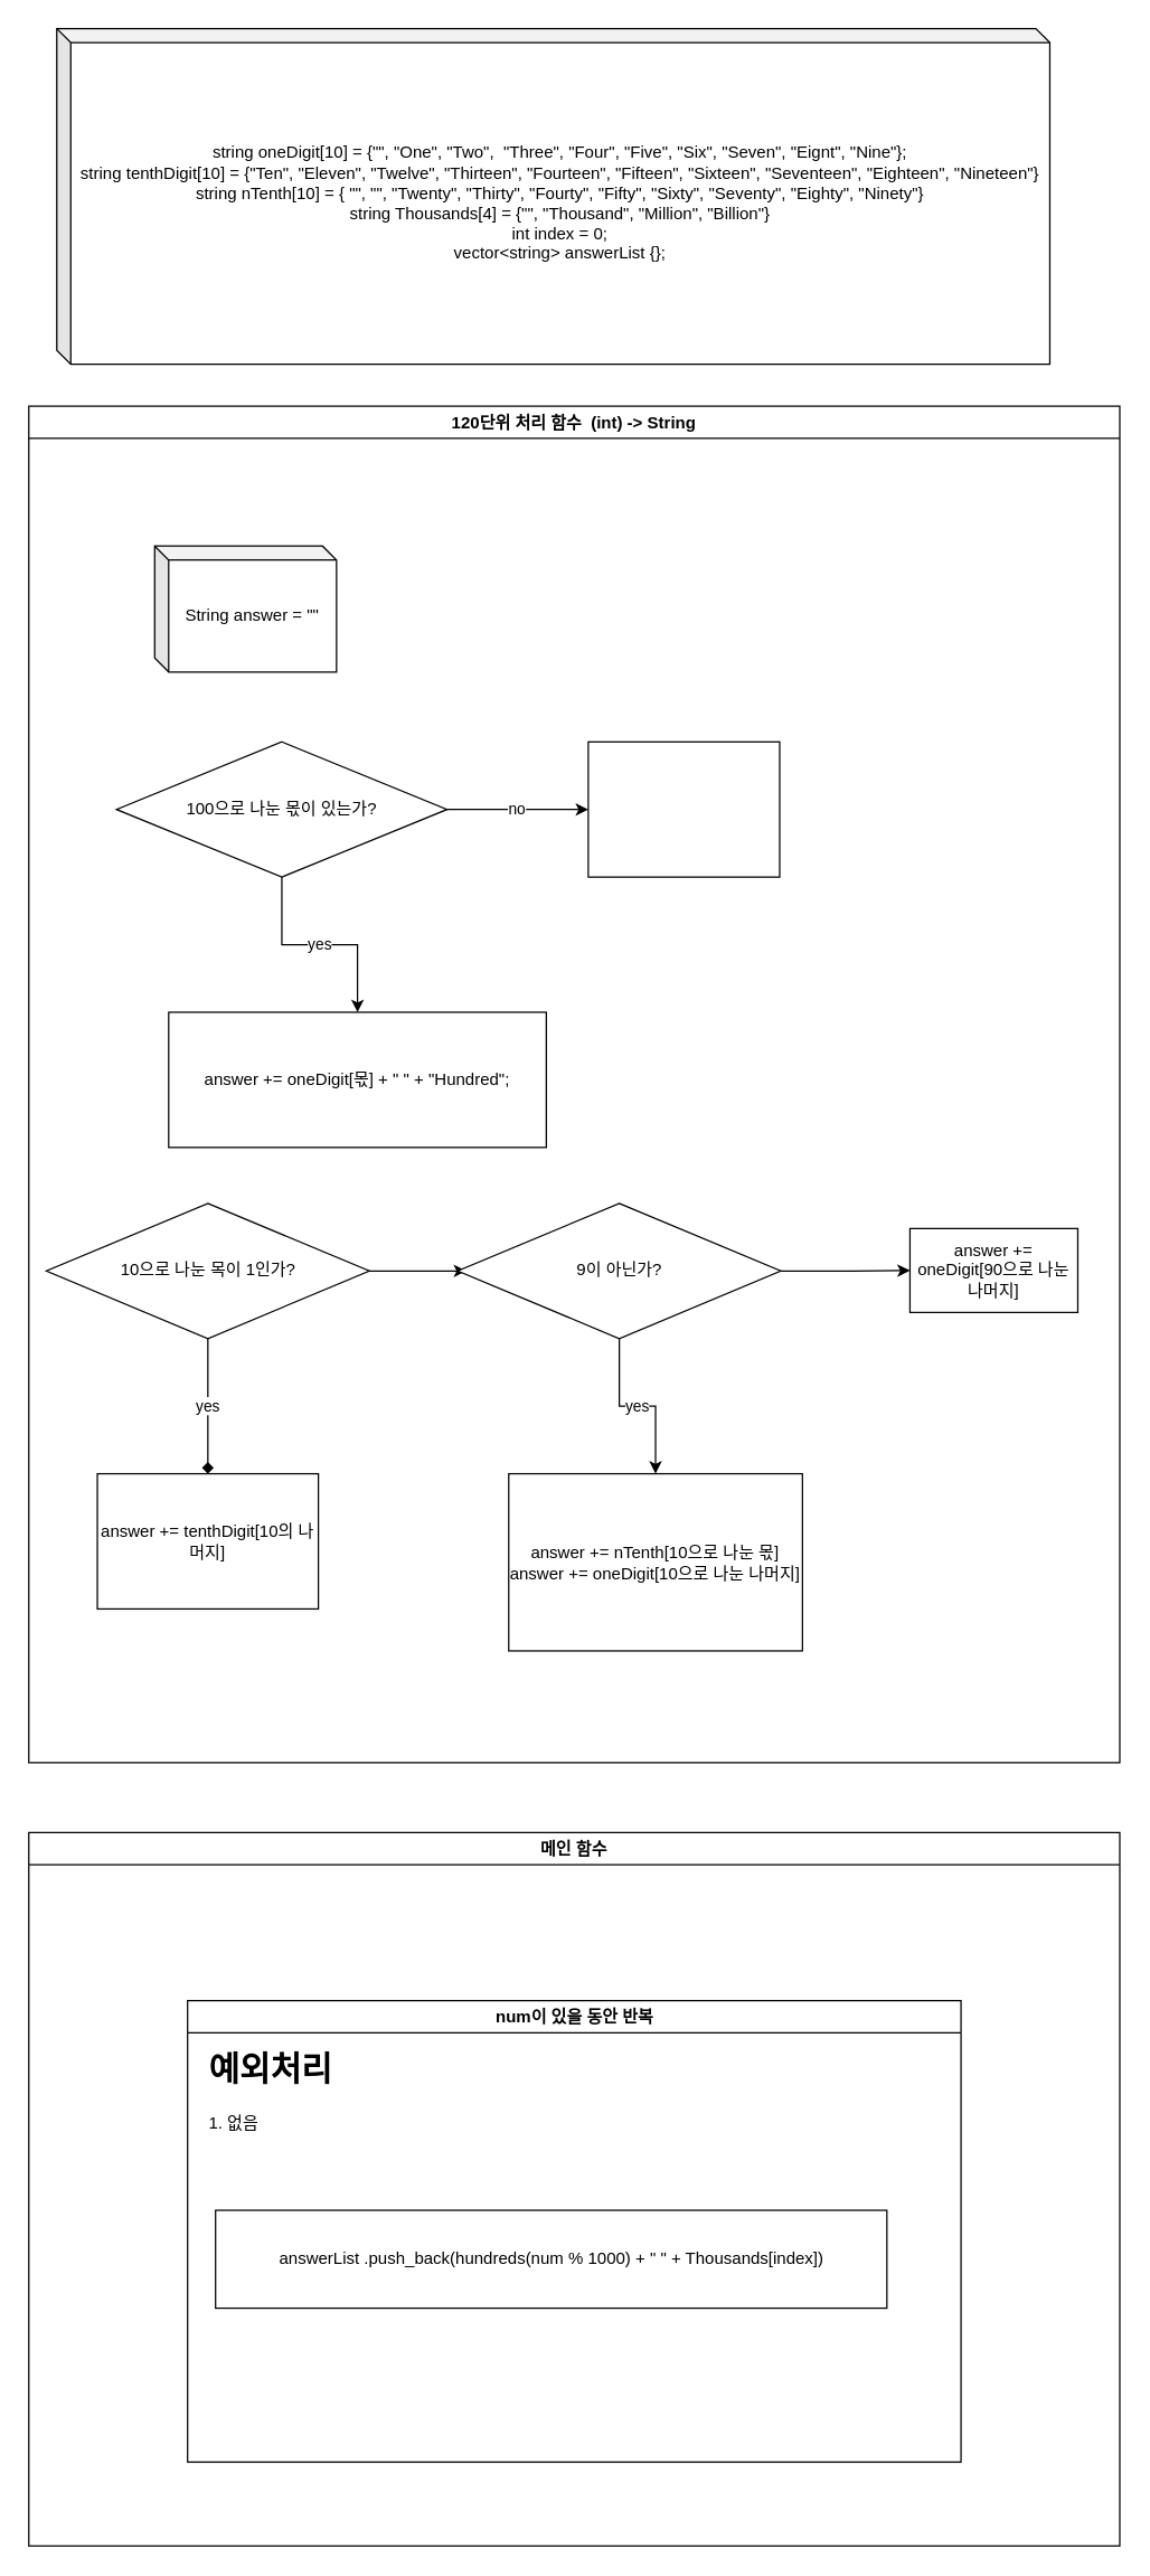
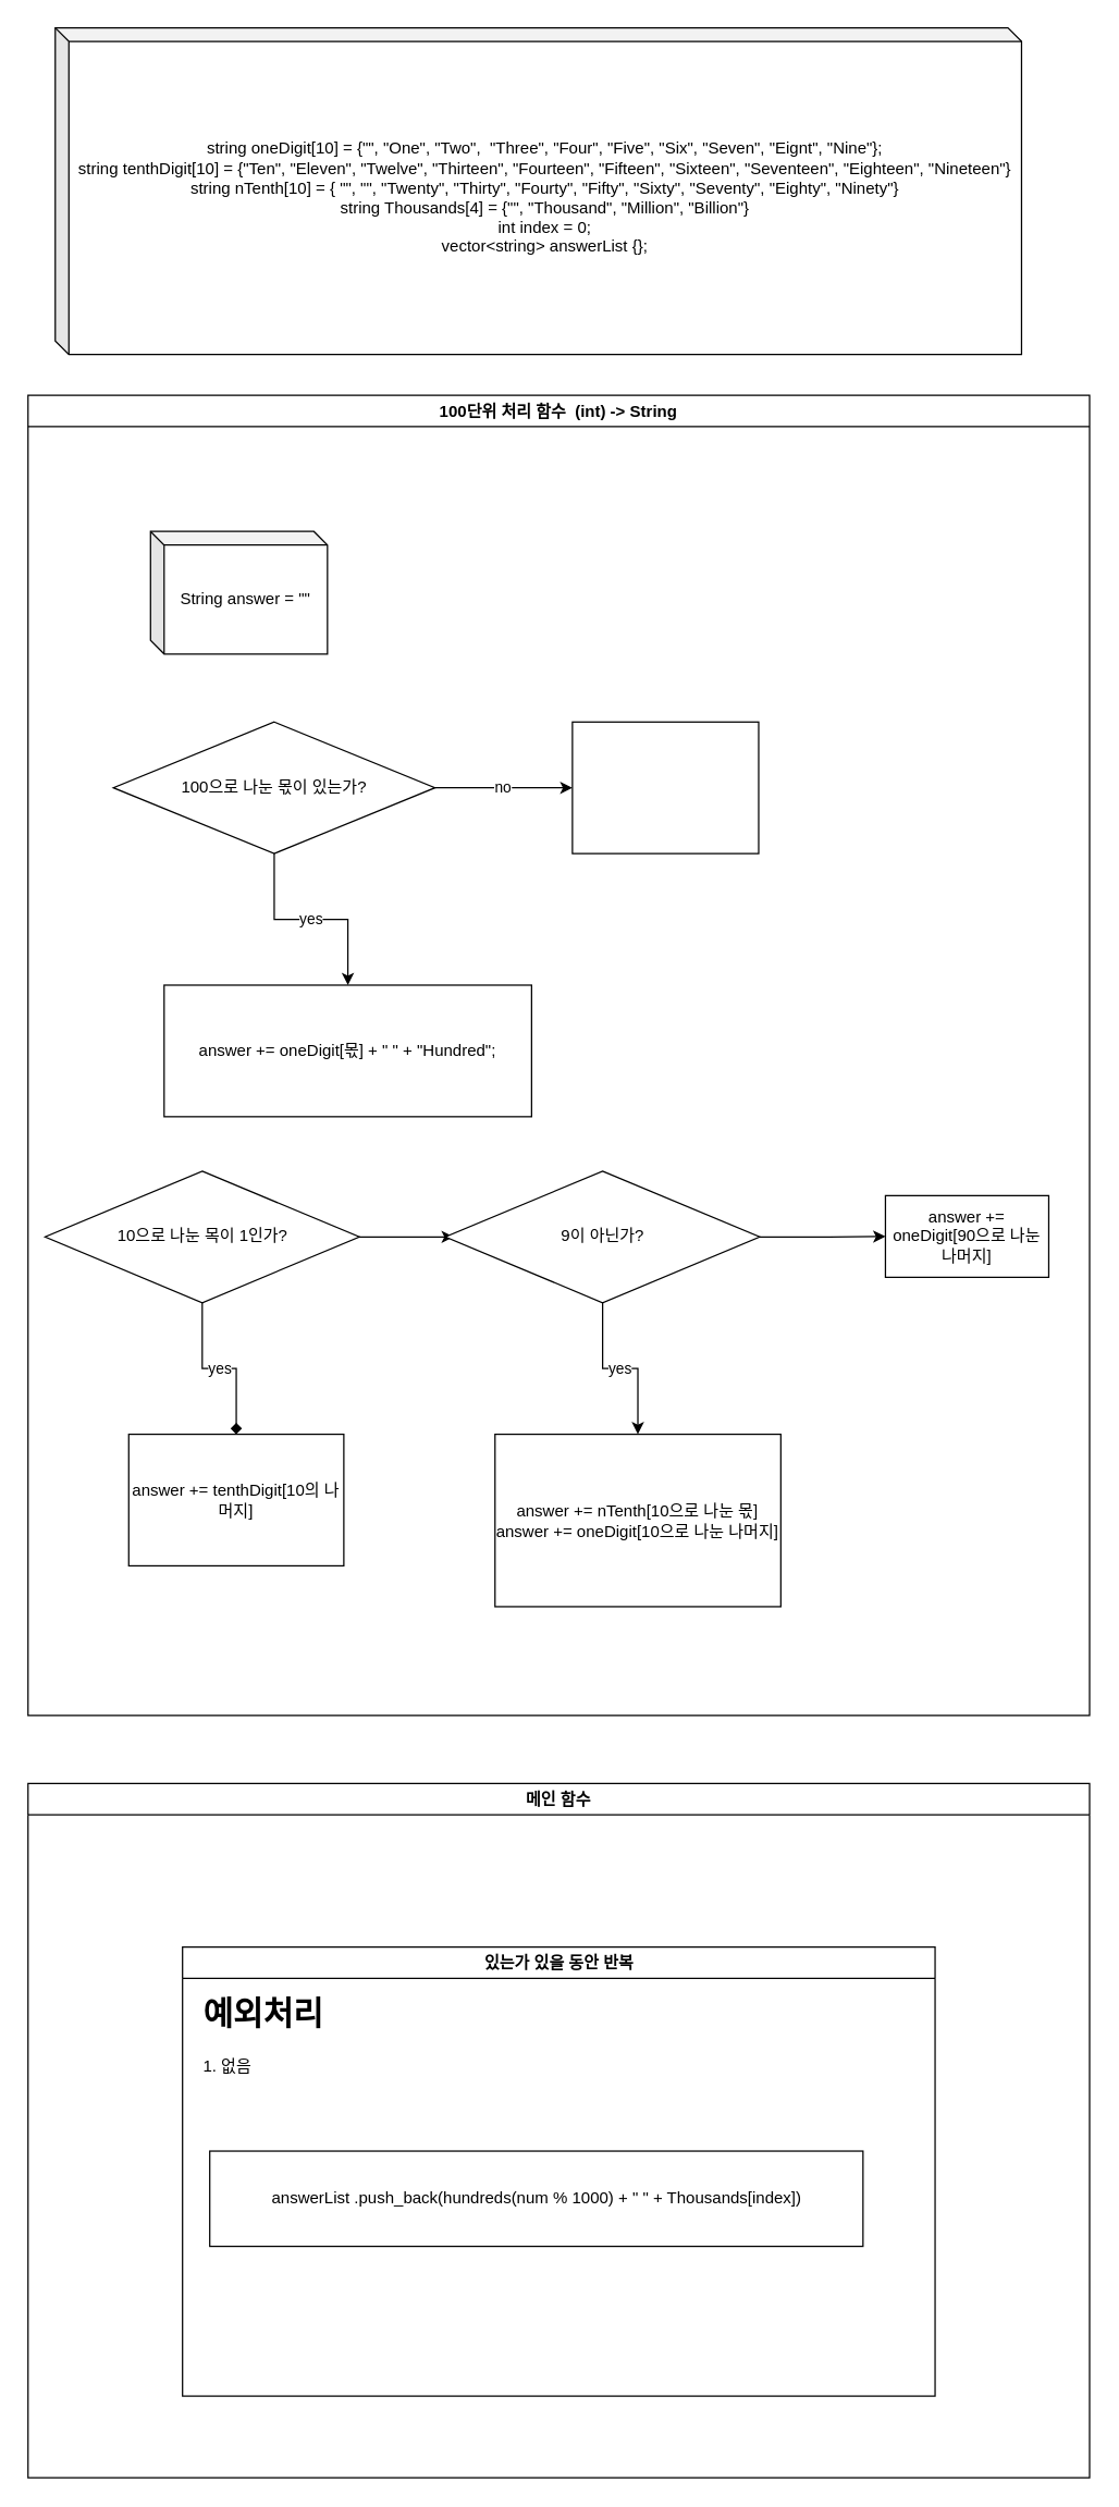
  <mxCell id="0" />
  <mxCell id="1" parent="0" />
  <mxCell id="2" value="string oneDigit[10] = {&quot;&quot;, &quot;One&quot;, &quot;Two&quot;,&amp;nbsp; &quot;Three&quot;, &quot;Four&quot;, &quot;Five&quot;, &quot;Six&quot;, &quot;Seven&quot;, &quot;Eignt&quot;, &quot;Nine&quot;};&lt;br&gt;string tenthDigit[10] = {&quot;Ten&quot;, &quot;Eleven&quot;, &quot;Twelve&quot;, &quot;Thirteen&quot;, &quot;Fourteen&quot;, &quot;Fifteen&quot;, &quot;Sixteen&quot;, &quot;Seventeen&quot;, &quot;Eighteen&quot;, &quot;Nineteen&quot;}&lt;br&gt;string nTenth[10] = { &quot;&quot;, &quot;&quot;, &quot;Twenty&quot;, &quot;Thirty&quot;, &quot;Fourty&quot;, &quot;Fifty&quot;, &quot;Sixty&quot;, &quot;Seventy&quot;, &quot;Eighty&quot;, &quot;Ninety&quot;}&lt;br&gt;string Thousands[4] = {&quot;&quot;, &quot;Thousand&quot;, &quot;Million&quot;, &quot;Billion&quot;}&lt;br&gt;int index = 0;&lt;br&gt;vector&amp;lt;string&amp;gt; answerList {};" style="shape=cube;whiteSpace=wrap;html=1;boundedLbl=1;backgroundOutline=1;darkOpacity=0.05;darkOpacity2=0.1;size=10;" vertex="1" parent="1"><mxGeometry x="40" y="20" width="710" height="240" as="geometry" /></mxCell>
- <mxCell id="3" value="120단위 처리 함수&amp;nbsp; (int) -&amp;gt; String" style="swimlane;whiteSpace=wrap;html=1;" vertex="1" parent="1"><mxGeometry x="20" y="290" width="780" height="970" as="geometry" /></mxCell>
+ <mxCell id="3" value="100단위 처리 함수&amp;nbsp; (int) -&amp;gt; String" style="swimlane;whiteSpace=wrap;html=1;" vertex="1" parent="1"><mxGeometry x="20" y="290" width="780" height="970" as="geometry" /></mxCell>
  <mxCell id="4" value="" style="group" vertex="1" connectable="0" parent="3"><mxGeometry x="100" y="240" width="436.85" height="290" as="geometry" /></mxCell>
  <mxCell id="5" value="100으로 나눈 몫이 있는가?" style="rhombus;whiteSpace=wrap;html=1;" vertex="1" parent="4"><mxGeometry x="-37.322" width="236.373" height="96.667" as="geometry" /></mxCell>
  <mxCell id="6" value="answer += oneDigit[몫] + &quot; &quot; + &quot;Hundred&quot;;" style="whiteSpace=wrap;html=1;rounded=0;" vertex="1" parent="4"><mxGeometry y="193.33" width="270" height="96.67" as="geometry" /></mxCell>
  <mxCell id="7" value="yes" style="edgeStyle=orthogonalEdgeStyle;rounded=0;orthogonalLoop=1;jettySize=auto;html=1;" edge="1" parent="4" source="5" target="6"><mxGeometry relative="1" as="geometry" /></mxCell>
  <mxCell id="8" value="" style="whiteSpace=wrap;html=1;rounded=0;" vertex="1" parent="4"><mxGeometry x="300.003" width="136.847" height="96.667" as="geometry" /></mxCell>
  <mxCell id="9" value="no" style="edgeStyle=orthogonalEdgeStyle;rounded=0;orthogonalLoop=1;jettySize=auto;html=1;" edge="1" parent="4" source="5" target="8"><mxGeometry relative="1" as="geometry" /></mxCell>
  <mxCell id="10" value="String answer = &quot;&quot;" style="shape=cube;whiteSpace=wrap;html=1;boundedLbl=1;backgroundOutline=1;darkOpacity=0.05;darkOpacity2=0.1;size=10;" vertex="1" parent="3"><mxGeometry x="90" y="100" width="130" height="90" as="geometry" /></mxCell>
  <mxCell id="11" value="" style="group" vertex="1" connectable="0" parent="3"><mxGeometry x="49" y="570" width="721" height="320" as="geometry" /></mxCell>
  <mxCell id="12" style="edgeStyle=orthogonalEdgeStyle;rounded=0;orthogonalLoop=1;jettySize=auto;html=1;" edge="1" parent="11" source="13"><mxGeometry relative="1" as="geometry"><mxPoint x="263.834" y="48.333" as="targetPoint" /></mxGeometry></mxCell>
  <mxCell id="13" value="10으로 나눈 목이 1인가?" style="rhombus;whiteSpace=wrap;html=1;" vertex="1" parent="11"><mxGeometry x="-36.47" width="230.975" height="96.667" as="geometry" /></mxCell>
- <mxCell id="14" value="answer += tenthDigit[10의 나머지]" style="whiteSpace=wrap;html=1;rounded=0;" vertex="1" parent="11"><mxGeometry y="193.333" width="158.035" height="96.667" as="geometry" /></mxCell>
+ <mxCell id="14" value="answer += tenthDigit[10의 나머지]" style="whiteSpace=wrap;html=1;rounded=0;" vertex="1" parent="11"><mxGeometry x="25" y="193.333" width="158.035" height="96.667" as="geometry" /></mxCell>
  <mxCell id="15" value="yes" style="edgeStyle=orthogonalEdgeStyle;rounded=0;orthogonalLoop=1;jettySize=auto;html=1;endArrow=diamond;" edge="1" parent="11" source="13" target="14"><mxGeometry relative="1" as="geometry" /></mxCell>
  <mxCell id="16" value="" style="group" vertex="1" connectable="0" parent="11"><mxGeometry x="294.126" width="426.874" height="320" as="geometry" /></mxCell>
  <mxCell id="17" style="edgeStyle=orthogonalEdgeStyle;rounded=0;orthogonalLoop=1;jettySize=auto;html=1;" edge="1" parent="16" source="18" target="21"><mxGeometry relative="1" as="geometry" /></mxCell>
  <mxCell id="18" value="9이 아닌가?" style="rhombus;whiteSpace=wrap;html=1;" vertex="1" parent="16"><mxGeometry x="-36.47" width="230.975" height="96.667" as="geometry" /></mxCell>
  <mxCell id="19" value="answer += nTenth[10으로 나눈 몫]&lt;br&gt;answer += oneDigit[10으로 나눈 나머지]" style="whiteSpace=wrap;html=1;rounded=0;" vertex="1" parent="16"><mxGeometry y="193.33" width="210" height="126.67" as="geometry" /></mxCell>
  <mxCell id="20" value="yes" style="edgeStyle=orthogonalEdgeStyle;rounded=0;orthogonalLoop=1;jettySize=auto;html=1;" edge="1" parent="16" source="18" target="19"><mxGeometry relative="1" as="geometry" /></mxCell>
  <mxCell id="21" value="answer += oneDigit[90으로 나눈 나머지]" style="rounded=0;whiteSpace=wrap;html=1;" vertex="1" parent="16"><mxGeometry x="286.874" y="18" width="120" height="60" as="geometry" /></mxCell>
  <mxCell id="22" value="메인 함수" style="swimlane;whiteSpace=wrap;html=1;" vertex="1" parent="1"><mxGeometry x="20" y="1310" width="780" height="510" as="geometry" /></mxCell>
- <mxCell id="23" value="num이 있을 동안 반복" style="swimlane;whiteSpace=wrap;html=1;" vertex="1" parent="22"><mxGeometry x="113.52" y="120" width="552.96" height="330" as="geometry" /></mxCell>
+ <mxCell id="23" value="있는가 있을 동안 반복" style="swimlane;whiteSpace=wrap;html=1;" vertex="1" parent="22"><mxGeometry x="113.52" y="120" width="552.96" height="330" as="geometry" /></mxCell>
  <mxCell id="24" value="&lt;h1&gt;예외처리&lt;/h1&gt;&lt;p&gt;1. 없음&lt;/p&gt;" style="text;html=1;strokeColor=none;fillColor=none;spacing=5;spacingTop=-20;whiteSpace=wrap;overflow=hidden;rounded=0;" vertex="1" parent="23"><mxGeometry x="10" y="30" width="386" height="120" as="geometry" /></mxCell>
  <mxCell id="25" value="answerList .push_back(hundreds(num % 1000) + &quot; &quot; + Thousands[index])" style="rounded=0;whiteSpace=wrap;html=1;" vertex="1" parent="23"><mxGeometry x="20" y="150" width="480" height="70" as="geometry" /></mxCell>
